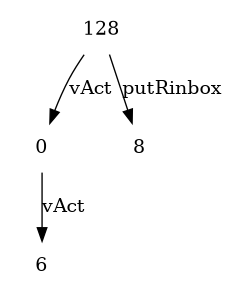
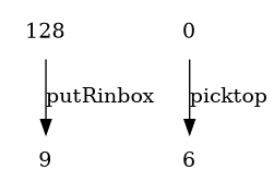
  digraph {
    node [shape=plaintext]
    128
    0
-   8
+   8 [label=9]
    6
-   128 -> 0 [label=vAct]
    128 -> 8 [label=putRinbox]
-   0 -> 6 [label=vAct]
+   0 -> 6 [label=picktop]
  }
